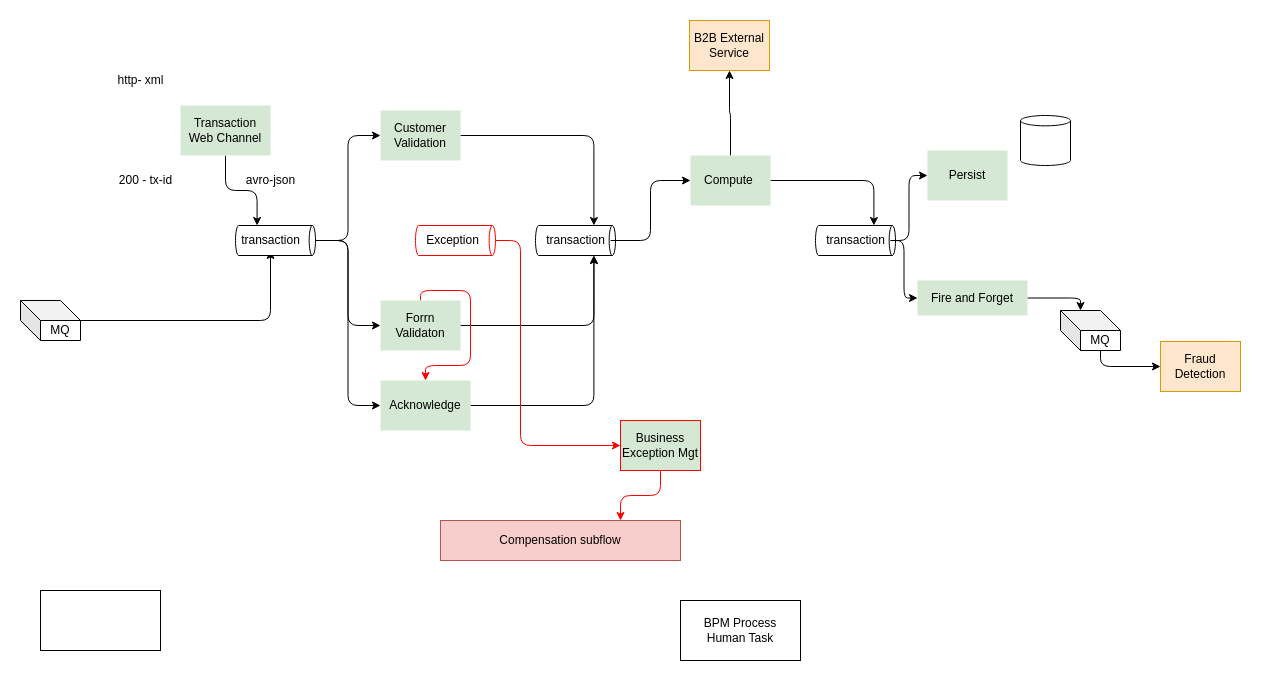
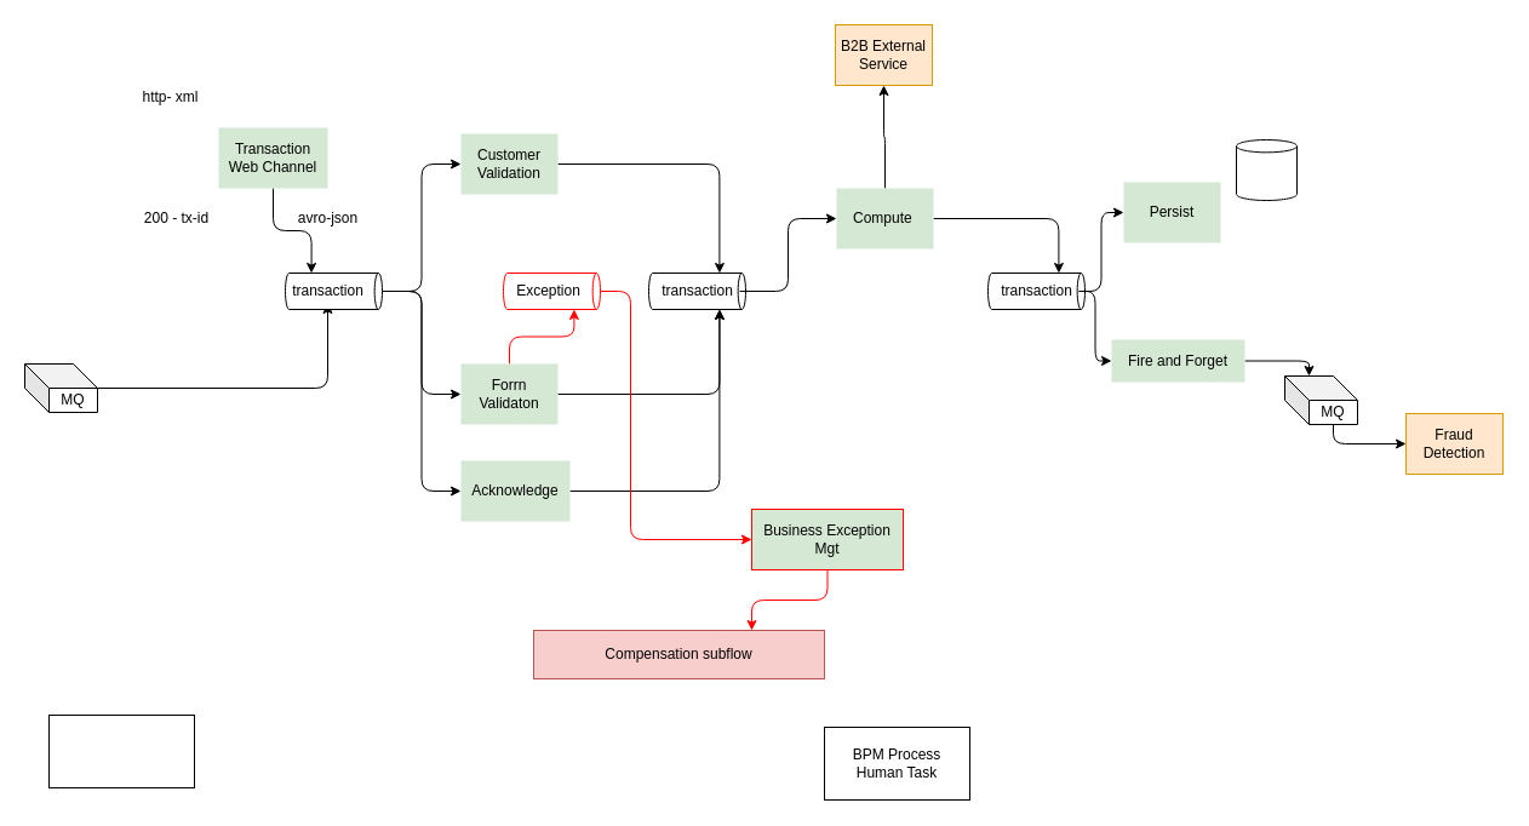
  <mxCell id="0" />
  <mxCell id="1" parent="0" />
  <mxCell id="2" style="edgeStyle=orthogonalEdgeStyle;html=1;" parent="1" source="3" target="17" edge="1"><mxGeometry relative="1" as="geometry" /></mxCell>
  <mxCell id="3" value="MQ" style="shape=cube;whiteSpace=wrap;html=1;boundedLbl=1;backgroundOutline=1;darkOpacity=0.05;darkOpacity2=0.1;" parent="1" vertex="1"><mxGeometry x="20" y="300" width="60" height="40" as="geometry" /></mxCell>
  <mxCell id="4" value="" style="shape=cylinder3;whiteSpace=wrap;html=1;boundedLbl=1;backgroundOutline=1;size=5.172;" parent="1" vertex="1"><mxGeometry x="1020" y="115" width="50" height="50" as="geometry" /></mxCell>
  <mxCell id="5" style="edgeStyle=orthogonalEdgeStyle;html=1;entryX=0;entryY=0;entryDx=0;entryDy=58.417;entryPerimeter=0;startArrow=none;startFill=0;" parent="1" source="6" target="10" edge="1"><mxGeometry relative="1" as="geometry" /></mxCell>
  <mxCell id="6" value="Transaction Web Channel" style="rounded=0;whiteSpace=wrap;html=1;fillColor=#d5e8d4;strokeColor=none;" parent="1" vertex="1"><mxGeometry x="180" y="105" width="90" height="50" as="geometry" /></mxCell>
  <mxCell id="7" style="edgeStyle=orthogonalEdgeStyle;html=1;entryX=0;entryY=0.5;entryDx=0;entryDy=0;startArrow=none;startFill=0;" parent="1" source="10" target="13" edge="1"><mxGeometry relative="1" as="geometry" /></mxCell>
  <mxCell id="8" style="edgeStyle=orthogonalEdgeStyle;html=1;entryX=0;entryY=0.5;entryDx=0;entryDy=0;startArrow=none;startFill=0;" parent="1" source="10" target="20" edge="1"><mxGeometry relative="1" as="geometry" /></mxCell>
  <mxCell id="9" style="edgeStyle=orthogonalEdgeStyle;html=1;entryX=0;entryY=0.5;entryDx=0;entryDy=0;startArrow=none;startFill=0;" parent="1" source="10" target="22" edge="1"><mxGeometry relative="1" as="geometry" /></mxCell>
  <mxCell id="10" value="" style="shape=cylinder3;whiteSpace=wrap;html=1;boundedLbl=1;backgroundOutline=1;size=3.167;rotation=90;" parent="1" vertex="1"><mxGeometry x="260" y="200" width="30" height="80" as="geometry" /></mxCell>
  <mxCell id="11" value="200 - tx-id" style="text;html=1;align=center;verticalAlign=middle;resizable=0;points=[];autosize=1;strokeColor=none;fillColor=none;" parent="1" vertex="1"><mxGeometry x="110" y="170" width="70" height="20" as="geometry" /></mxCell>
  <mxCell id="12" style="edgeStyle=orthogonalEdgeStyle;html=1;entryX=0;entryY=0;entryDx=0;entryDy=21.583;entryPerimeter=0;startArrow=none;startFill=0;" parent="1" source="13" target="16" edge="1"><mxGeometry relative="1" as="geometry" /></mxCell>
  <mxCell id="13" value="Customer Validation" style="rounded=0;whiteSpace=wrap;html=1;fillColor=#d5e8d4;strokeColor=none;" parent="1" vertex="1"><mxGeometry x="380" y="110" width="80" height="50" as="geometry" /></mxCell>
  <mxCell id="14" value="http- xml" style="text;html=1;align=center;verticalAlign=middle;resizable=0;points=[];autosize=1;strokeColor=none;fillColor=none;" parent="1" vertex="1"><mxGeometry x="110" y="70" width="60" height="20" as="geometry" /></mxCell>
  <mxCell id="15" value="avro-json" style="text;html=1;align=center;verticalAlign=middle;resizable=0;points=[];autosize=1;strokeColor=none;fillColor=none;" parent="1" vertex="1"><mxGeometry x="240" y="170" width="60" height="20" as="geometry" /></mxCell>
  <mxCell id="16" value="" style="shape=cylinder3;whiteSpace=wrap;html=1;boundedLbl=1;backgroundOutline=1;size=3.167;rotation=90;" parent="1" vertex="1"><mxGeometry x="560" y="200" width="30" height="80" as="geometry" /></mxCell>
  <mxCell id="17" value="transaction" style="text;html=1;align=center;verticalAlign=middle;resizable=0;points=[];autosize=1;strokeColor=none;fillColor=none;" parent="1" vertex="1"><mxGeometry x="235" y="230" width="70" height="20" as="geometry" /></mxCell>
  <mxCell id="18" style="edgeStyle=orthogonalEdgeStyle;html=1;entryX=1;entryY=0;entryDx=0;entryDy=21.583;entryPerimeter=0;startArrow=none;startFill=0;" parent="1" source="20" target="16" edge="1"><mxGeometry relative="1" as="geometry"><mxPoint x="593.417" y="295" as="targetPoint" /></mxGeometry></mxCell>
- <mxCell id="19" style="edgeStyle=orthogonalEdgeStyle;html=1;exitX=0.5;exitY=0;exitDx=0;exitDy=0;startArrow=none;startFill=0;strokeColor=#FF0000;" parent="1" source="20" target="22" edge="1"><mxGeometry relative="1" as="geometry" /></mxCell>
+ <mxCell id="19" style="edgeStyle=orthogonalEdgeStyle;html=1;exitX=0.5;exitY=0;exitDx=0;exitDy=0;entryX=1;entryY=0;entryDx=0;entryDy=21.583;entryPerimeter=0;startArrow=none;startFill=0;strokeColor=#FF0000;" parent="1" source="20" target="30" edge="1"><mxGeometry relative="1" as="geometry" /></mxCell>
  <mxCell id="20" value="Forrn Validaton" style="rounded=0;whiteSpace=wrap;html=1;fillColor=#d5e8d4;strokeColor=none;" parent="1" vertex="1"><mxGeometry x="380" y="300" width="80" height="50" as="geometry" /></mxCell>
  <mxCell id="21" style="edgeStyle=orthogonalEdgeStyle;html=1;entryX=1;entryY=0;entryDx=0;entryDy=21.583;entryPerimeter=0;startArrow=none;startFill=0;" parent="1" source="22" target="16" edge="1"><mxGeometry relative="1" as="geometry" /></mxCell>
  <mxCell id="22" value="Acknowledge" style="rounded=0;whiteSpace=wrap;html=1;fillColor=#d5e8d4;strokeColor=none;" parent="1" vertex="1"><mxGeometry x="380" y="380" width="90" height="50" as="geometry" /></mxCell>
  <mxCell id="23" style="edgeStyle=orthogonalEdgeStyle;html=1;entryX=0;entryY=0.5;entryDx=0;entryDy=0;startArrow=none;startFill=0;" parent="1" source="24" target="27" edge="1"><mxGeometry relative="1" as="geometry" /></mxCell>
  <mxCell id="24" value="transaction" style="text;html=1;align=center;verticalAlign=middle;resizable=0;points=[];autosize=1;" parent="1" vertex="1"><mxGeometry x="540" y="230" width="70" height="20" as="geometry" /></mxCell>
  <mxCell id="25" style="edgeStyle=orthogonalEdgeStyle;html=1;entryX=0.5;entryY=1;entryDx=0;entryDy=0;startArrow=none;startFill=0;" parent="1" source="27" target="28" edge="1"><mxGeometry relative="1" as="geometry" /></mxCell>
  <mxCell id="26" style="edgeStyle=orthogonalEdgeStyle;html=1;entryX=0;entryY=0;entryDx=0;entryDy=21.583;entryPerimeter=0;startArrow=none;startFill=0;strokeColor=#000000;" parent="1" source="27" target="31" edge="1"><mxGeometry relative="1" as="geometry" /></mxCell>
  <mxCell id="27" value="Compute&amp;nbsp;" style="rounded=0;whiteSpace=wrap;html=1;fillColor=#d5e8d4;strokeColor=none;" parent="1" vertex="1"><mxGeometry x="690" y="155" width="80" height="50" as="geometry" /></mxCell>
  <mxCell id="28" value="B2B External Service" style="rounded=0;whiteSpace=wrap;html=1;fillColor=#ffe6cc;strokeColor=#d79b00;" parent="1" vertex="1"><mxGeometry x="689" y="20" width="80" height="50" as="geometry" /></mxCell>
  <mxCell id="29" style="edgeStyle=orthogonalEdgeStyle;html=1;exitX=0.5;exitY=0;exitDx=0;exitDy=0;exitPerimeter=0;entryX=0;entryY=0.5;entryDx=0;entryDy=0;startArrow=none;startFill=0;strokeColor=#FF0000;" parent="1" source="30" target="42" edge="1"><mxGeometry relative="1" as="geometry"><Array as="points"><mxPoint x="520" y="240" /><mxPoint x="520" y="445" /></Array></mxGeometry></mxCell>
  <mxCell id="30" value="Exception" style="shape=cylinder3;whiteSpace=wrap;html=1;boundedLbl=1;backgroundOutline=1;size=3.167;rotation=90;horizontal=0;strokeColor=#FF0000;" parent="1" vertex="1"><mxGeometry x="440" y="200" width="30" height="80" as="geometry" /></mxCell>
  <mxCell id="31" value="" style="shape=cylinder3;whiteSpace=wrap;html=1;boundedLbl=1;backgroundOutline=1;size=3.167;rotation=90;" parent="1" vertex="1"><mxGeometry x="840" y="200" width="30" height="80" as="geometry" /></mxCell>
  <mxCell id="32" style="edgeStyle=orthogonalEdgeStyle;html=1;entryX=0;entryY=0.5;entryDx=0;entryDy=0;startArrow=none;startFill=0;strokeColor=#000000;" parent="1" source="34" target="35" edge="1"><mxGeometry relative="1" as="geometry" /></mxCell>
  <mxCell id="33" style="edgeStyle=orthogonalEdgeStyle;html=1;entryX=0;entryY=0.5;entryDx=0;entryDy=0;startArrow=none;startFill=0;strokeColor=#000000;" parent="1" source="34" target="40" edge="1"><mxGeometry relative="1" as="geometry" /></mxCell>
  <mxCell id="34" value="transaction" style="text;html=1;align=center;verticalAlign=middle;resizable=0;points=[];autosize=1;strokeColor=none;fillColor=none;" parent="1" vertex="1"><mxGeometry x="820" y="230" width="70" height="20" as="geometry" /></mxCell>
  <mxCell id="35" value="Persist" style="rounded=0;whiteSpace=wrap;html=1;fillColor=#d5e8d4;strokeColor=none;" parent="1" vertex="1"><mxGeometry x="927" y="150" width="80" height="50" as="geometry" /></mxCell>
  <mxCell id="36" value="Fraud Detection" style="rounded=0;whiteSpace=wrap;html=1;fillColor=#ffe6cc;strokeColor=#d79b00;" parent="1" vertex="1"><mxGeometry x="1160" y="341" width="80" height="50" as="geometry" /></mxCell>
  <mxCell id="37" style="edgeStyle=orthogonalEdgeStyle;html=1;exitX=0;exitY=0;exitDx=40;exitDy=40;exitPerimeter=0;startArrow=none;startFill=0;strokeColor=#000000;" parent="1" source="38" target="36" edge="1"><mxGeometry relative="1" as="geometry" /></mxCell>
  <mxCell id="38" value="MQ" style="shape=cube;whiteSpace=wrap;html=1;boundedLbl=1;backgroundOutline=1;darkOpacity=0.05;darkOpacity2=0.1;" parent="1" vertex="1"><mxGeometry x="1060" y="310" width="60" height="40" as="geometry" /></mxCell>
  <mxCell id="39" style="edgeStyle=orthogonalEdgeStyle;html=1;entryX=0;entryY=0;entryDx=20;entryDy=0;entryPerimeter=0;startArrow=none;startFill=0;strokeColor=#000000;" parent="1" source="40" target="38" edge="1"><mxGeometry relative="1" as="geometry" /></mxCell>
  <mxCell id="40" value="Fire and Forget" style="rounded=0;whiteSpace=wrap;html=1;fillColor=#d5e8d4;strokeColor=none;" parent="1" vertex="1"><mxGeometry x="917" y="280" width="110" height="35" as="geometry" /></mxCell>
  <mxCell id="41" style="edgeStyle=orthogonalEdgeStyle;html=1;entryX=0.75;entryY=0;entryDx=0;entryDy=0;startArrow=none;startFill=0;strokeColor=#FF0000;" parent="1" source="42" target="43" edge="1"><mxGeometry relative="1" as="geometry" /></mxCell>
- <mxCell id="42" value="Business Exception Mgt" style="rounded=0;whiteSpace=wrap;html=1;fillColor=#d5e8d4;strokeColor=#FF0000;" parent="1" vertex="1"><mxGeometry x="620" y="420" width="80" height="50" as="geometry" /></mxCell>
+ <mxCell id="42" value="Business Exception Mgt" style="rounded=0;whiteSpace=wrap;html=1;fillColor=#d5e8d4;strokeColor=#FF0000;" parent="1" vertex="1"><mxGeometry x="620" y="420" width="125" height="50" as="geometry" /></mxCell>
  <mxCell id="43" value="Compensation subflow" style="rounded=0;whiteSpace=wrap;html=1;fillColor=#f8cecc;strokeColor=#b85450;" parent="1" vertex="1"><mxGeometry x="440" y="520" width="240" height="40" as="geometry" /></mxCell>
  <mxCell id="44" value="BPM Process &lt;br&gt;Human Task" style="rounded=0;whiteSpace=wrap;html=1;" vertex="1" parent="1"><mxGeometry x="680" y="600" width="120" height="60" as="geometry" /></mxCell>
  <mxCell id="45" value="" style="rounded=0;whiteSpace=wrap;html=1;" vertex="1" parent="1"><mxGeometry x="40" y="590" width="120" height="60" as="geometry" /></mxCell>
